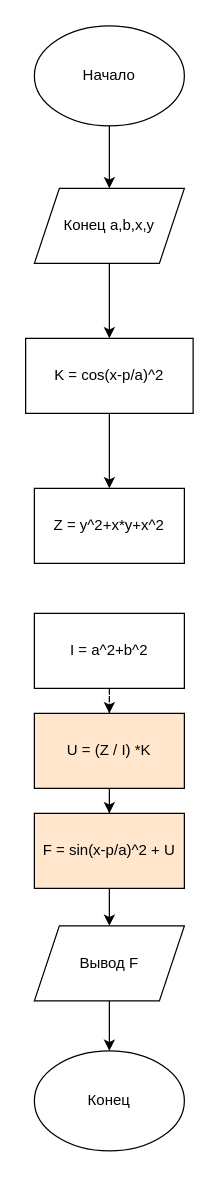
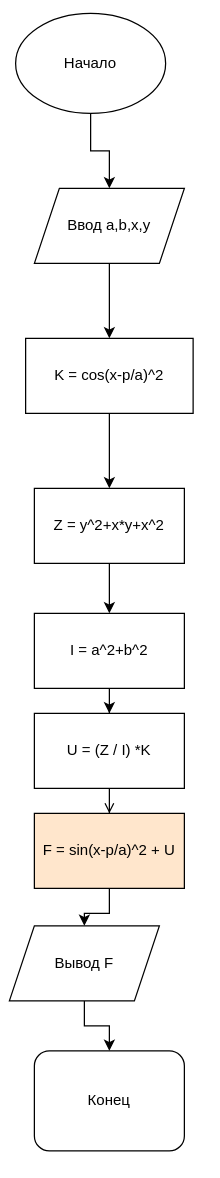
  <mxCell id="0" />
  <mxCell id="1" parent="0" />
  <mxCell id="2" style="edgeStyle=orthogonalEdgeStyle;rounded=0;orthogonalLoop=1;jettySize=auto;html=1;" edge="1" parent="1" source="3" target="6"><mxGeometry relative="1" as="geometry" /></mxCell>
- <mxCell id="3" value="Начало" style="ellipse;whiteSpace=wrap;html=1;" vertex="1" parent="1"><mxGeometry x="27" y="20" width="120" height="80" as="geometry" /></mxCell>
- <mxCell id="4" value="Конец" style="ellipse;whiteSpace=wrap;html=1;" vertex="1" parent="1"><mxGeometry x="27" y="840" width="120" height="80" as="geometry" /></mxCell>
+ <mxCell id="3" value="Начало" style="ellipse;whiteSpace=wrap;html=1;" vertex="1" parent="1"><mxGeometry x="12" y="10" width="120" height="80" as="geometry" /></mxCell>
+ <mxCell id="4" value="Конец" style="whiteSpace=wrap;html=1;rounded=1;" vertex="1" parent="1"><mxGeometry x="27" y="840" width="120" height="80" as="geometry" /></mxCell>
  <mxCell id="5" style="edgeStyle=orthogonalEdgeStyle;rounded=0;orthogonalLoop=1;jettySize=auto;html=1;" edge="1" parent="1" source="6" target="8"><mxGeometry relative="1" as="geometry" /></mxCell>
- <mxCell id="6" value="Конец a,b,x,y" style="shape=parallelogram;perimeter=parallelogramPerimeter;whiteSpace=wrap;html=1;fixedSize=1;" vertex="1" parent="1"><mxGeometry x="27" y="150" width="120" height="60" as="geometry" /></mxCell>
+ <mxCell id="6" value="Ввод a,b,x,y" style="shape=parallelogram;perimeter=parallelogramPerimeter;whiteSpace=wrap;html=1;fixedSize=1;" vertex="1" parent="1"><mxGeometry x="27" y="150" width="120" height="60" as="geometry" /></mxCell>
  <mxCell id="7" style="edgeStyle=orthogonalEdgeStyle;rounded=0;orthogonalLoop=1;jettySize=auto;html=1;entryX=0.5;entryY=0;entryDx=0;entryDy=0;" edge="1" parent="1" source="8" target="10"><mxGeometry relative="1" as="geometry" /></mxCell>
  <mxCell id="8" value="K = cos(x-p/a)^2" style="rounded=0;whiteSpace=wrap;html=1;" vertex="1" parent="1"><mxGeometry x="20" y="270" width="134" height="60" as="geometry" /></mxCell>
+ <mxCell id="9" style="edgeStyle=orthogonalEdgeStyle;rounded=0;orthogonalLoop=1;jettySize=auto;html=1;entryX=0.5;entryY=0;entryDx=0;entryDy=0;" edge="1" parent="1" source="10" target="12"><mxGeometry relative="1" as="geometry" /></mxCell>
  <mxCell id="10" value="Z = y^2+x*y+x^2" style="rounded=0;whiteSpace=wrap;html=1;" vertex="1" parent="1"><mxGeometry x="27" y="390" width="120" height="60" as="geometry" /></mxCell>
- <mxCell id="11" style="edgeStyle=orthogonalEdgeStyle;rounded=0;orthogonalLoop=1;jettySize=auto;html=1;entryX=0.5;entryY=0;entryDx=0;entryDy=0;dashed=1;" edge="1" parent="1" source="12" target="14"><mxGeometry relative="1" as="geometry" /></mxCell>
+ <mxCell id="11" style="edgeStyle=orthogonalEdgeStyle;rounded=0;orthogonalLoop=1;jettySize=auto;html=1;entryX=0.5;entryY=0;entryDx=0;entryDy=0;" edge="1" parent="1" source="12" target="14"><mxGeometry relative="1" as="geometry" /></mxCell>
  <mxCell id="12" value="I = a^2+b^2" style="rounded=0;whiteSpace=wrap;html=1;" vertex="1" parent="1"><mxGeometry x="27" y="490" width="120" height="60" as="geometry" /></mxCell>
- <mxCell id="13" style="edgeStyle=orthogonalEdgeStyle;rounded=0;orthogonalLoop=1;jettySize=auto;html=1;entryX=0.5;entryY=0;entryDx=0;entryDy=0;" edge="1" parent="1" source="14" target="16"><mxGeometry relative="1" as="geometry" /></mxCell>
- <mxCell id="14" value="U = (Z / I) *K" style="rounded=0;whiteSpace=wrap;html=1;fillColor=#ffe6cc;" vertex="1" parent="1"><mxGeometry x="27" y="570" width="120" height="60" as="geometry" /></mxCell>
+ <mxCell id="13" style="edgeStyle=orthogonalEdgeStyle;rounded=0;orthogonalLoop=1;jettySize=auto;html=1;entryX=0.5;entryY=0;entryDx=0;entryDy=0;endArrow=open;" edge="1" parent="1" source="14" target="16"><mxGeometry relative="1" as="geometry" /></mxCell>
+ <mxCell id="14" value="U = (Z / I) *K" style="rounded=0;whiteSpace=wrap;html=1;" vertex="1" parent="1"><mxGeometry x="27" y="570" width="120" height="60" as="geometry" /></mxCell>
  <mxCell id="15" style="edgeStyle=orthogonalEdgeStyle;rounded=0;orthogonalLoop=1;jettySize=auto;html=1;entryX=0.5;entryY=0;entryDx=0;entryDy=0;" edge="1" parent="1" source="16" target="18"><mxGeometry relative="1" as="geometry" /></mxCell>
  <mxCell id="16" value="F = sin(x-p/a)^2 + U" style="rounded=0;whiteSpace=wrap;html=1;fillColor=#ffe6cc;" vertex="1" parent="1"><mxGeometry x="27" y="650" width="120" height="60" as="geometry" /></mxCell>
  <mxCell id="17" style="edgeStyle=orthogonalEdgeStyle;rounded=0;orthogonalLoop=1;jettySize=auto;html=1;entryX=0.5;entryY=0;entryDx=0;entryDy=0;" edge="1" parent="1" source="18" target="4"><mxGeometry relative="1" as="geometry" /></mxCell>
- <mxCell id="18" value="Вывод F" style="shape=parallelogram;perimeter=parallelogramPerimeter;whiteSpace=wrap;html=1;fixedSize=1;" vertex="1" parent="1"><mxGeometry x="27" y="740" width="120" height="60" as="geometry" /></mxCell>
+ <mxCell id="18" value="Вывод F" style="shape=parallelogram;perimeter=parallelogramPerimeter;whiteSpace=wrap;html=1;fixedSize=1;" vertex="1" parent="1"><mxGeometry x="7" y="740" width="120" height="60" as="geometry" /></mxCell>
